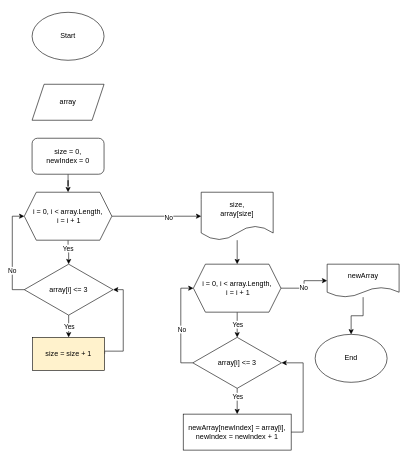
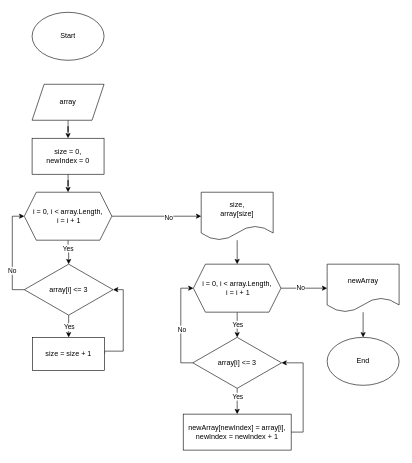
  <mxCell id="0" />
  <mxCell id="1" parent="0" />
  <mxCell id="2" value="Start" style="ellipse;whiteSpace=wrap;html=1;" parent="1" vertex="1"><mxGeometry x="53" y="20" width="120" height="80" as="geometry" /></mxCell>
+ <mxCell id="3" value="" style="edgeStyle=orthogonalEdgeStyle;rounded=0;orthogonalLoop=1;jettySize=auto;html=1;" parent="1" source="4" target="6" edge="1"><mxGeometry relative="1" as="geometry" /></mxCell>
  <mxCell id="4" value="array" style="shape=parallelogram;perimeter=parallelogramPerimeter;whiteSpace=wrap;html=1;fixedSize=1;" parent="1" vertex="1"><mxGeometry x="53" y="140" width="120" height="60" as="geometry" /></mxCell>
  <mxCell id="5" value="" style="edgeStyle=orthogonalEdgeStyle;rounded=0;orthogonalLoop=1;jettySize=auto;html=1;" parent="1" source="6" target="11" edge="1"><mxGeometry relative="1" as="geometry" /></mxCell>
- <mxCell id="6" value="size = 0,&lt;br&gt;newIndex = 0" style="whiteSpace=wrap;html=1;rounded=1;" parent="1" vertex="1"><mxGeometry x="53" y="230" width="120" height="60" as="geometry" /></mxCell>
+ <mxCell id="6" value="size = 0,&lt;br&gt;newIndex = 0" style="rounded=0;whiteSpace=wrap;html=1;" parent="1" vertex="1"><mxGeometry x="53" y="230" width="120" height="60" as="geometry" /></mxCell>
  <mxCell id="7" value="" style="edgeStyle=orthogonalEdgeStyle;rounded=0;orthogonalLoop=1;jettySize=auto;html=1;" parent="1" source="11" target="16" edge="1"><mxGeometry relative="1" as="geometry" /></mxCell>
  <mxCell id="8" value="Yes" style="edgeLabel;html=1;align=center;verticalAlign=middle;resizable=0;points=[];" parent="7" vertex="1" connectable="0"><mxGeometry x="-0.35" y="-1" relative="1" as="geometry"><mxPoint as="offset" /></mxGeometry></mxCell>
  <mxCell id="9" value="" style="edgeStyle=orthogonalEdgeStyle;rounded=0;orthogonalLoop=1;jettySize=auto;html=1;" parent="1" source="11" target="35" edge="1"><mxGeometry relative="1" as="geometry" /></mxCell>
  <mxCell id="10" value="No" style="edgeLabel;html=1;align=center;verticalAlign=middle;resizable=0;points=[];" parent="9" vertex="1" connectable="0"><mxGeometry x="0.266" y="-2" relative="1" as="geometry"><mxPoint as="offset" /></mxGeometry></mxCell>
  <mxCell id="11" value="i = 0, i &amp;lt; array.Length,&lt;br&gt;&amp;nbsp;i = i + 1" style="shape=hexagon;perimeter=hexagonPerimeter2;whiteSpace=wrap;html=1;fixedSize=1;" parent="1" vertex="1"><mxGeometry x="40" y="320" width="146" height="80" as="geometry" /></mxCell>
  <mxCell id="12" value="" style="edgeStyle=orthogonalEdgeStyle;rounded=0;orthogonalLoop=1;jettySize=auto;html=1;" parent="1" source="16" target="18" edge="1"><mxGeometry relative="1" as="geometry" /></mxCell>
  <mxCell id="13" value="Yes" style="edgeLabel;html=1;align=center;verticalAlign=middle;resizable=0;points=[];" parent="12" vertex="1" connectable="0"><mxGeometry x="0.167" relative="1" as="geometry"><mxPoint as="offset" /></mxGeometry></mxCell>
  <mxCell id="14" style="edgeStyle=orthogonalEdgeStyle;rounded=0;orthogonalLoop=1;jettySize=auto;html=1;entryX=0;entryY=0.5;entryDx=0;entryDy=0;" parent="1" source="16" target="11" edge="1"><mxGeometry relative="1" as="geometry"><Array as="points"><mxPoint x="20" y="483" /><mxPoint x="20" y="360" /></Array></mxGeometry></mxCell>
  <mxCell id="15" value="No" style="edgeLabel;html=1;align=center;verticalAlign=middle;resizable=0;points=[];" parent="14" vertex="1" connectable="0"><mxGeometry x="-0.366" y="1" relative="1" as="geometry"><mxPoint as="offset" /></mxGeometry></mxCell>
  <mxCell id="16" value="array[i] &amp;lt;= 3" style="rhombus;whiteSpace=wrap;html=1;" parent="1" vertex="1"><mxGeometry x="40" y="440" width="148" height="85" as="geometry" /></mxCell>
  <mxCell id="17" style="edgeStyle=orthogonalEdgeStyle;rounded=0;orthogonalLoop=1;jettySize=auto;html=1;entryX=1;entryY=0.5;entryDx=0;entryDy=0;exitX=1;exitY=0.5;exitDx=0;exitDy=0;" parent="1" source="18" target="16" edge="1"><mxGeometry relative="1" as="geometry"><Array as="points"><mxPoint x="205" y="585" /><mxPoint x="205" y="483" /></Array></mxGeometry></mxCell>
- <mxCell id="18" value="size = size + 1" style="rounded=0;whiteSpace=wrap;html=1;fillColor=#fff2cc;" parent="1" vertex="1"><mxGeometry x="54" y="562" width="120" height="55" as="geometry" /></mxCell>
+ <mxCell id="18" value="size = size + 1" style="rounded=0;whiteSpace=wrap;html=1;" parent="1" vertex="1"><mxGeometry x="54" y="562" width="120" height="55" as="geometry" /></mxCell>
  <mxCell id="19" value="" style="edgeStyle=orthogonalEdgeStyle;rounded=0;orthogonalLoop=1;jettySize=auto;html=1;" parent="1" source="23" target="32" edge="1"><mxGeometry relative="1" as="geometry" /></mxCell>
  <mxCell id="20" value="No" style="edgeLabel;html=1;align=center;verticalAlign=middle;resizable=0;points=[];" parent="19" vertex="1" connectable="0"><mxGeometry x="-0.169" y="2" relative="1" as="geometry"><mxPoint as="offset" /></mxGeometry></mxCell>
  <mxCell id="21" value="" style="edgeStyle=orthogonalEdgeStyle;rounded=0;orthogonalLoop=1;jettySize=auto;html=1;" parent="1" source="23" target="28" edge="1"><mxGeometry relative="1" as="geometry" /></mxCell>
  <mxCell id="22" value="Yes" style="edgeLabel;html=1;align=center;verticalAlign=middle;resizable=0;points=[];" parent="21" vertex="1" connectable="0"><mxGeometry x="-0.667" relative="1" as="geometry"><mxPoint y="13" as="offset" /></mxGeometry></mxCell>
  <mxCell id="23" value="i = 0, i &amp;lt; array.Length,&lt;br&gt;&amp;nbsp;i = i + 1" style="shape=hexagon;perimeter=hexagonPerimeter2;whiteSpace=wrap;html=1;fixedSize=1;" parent="1" vertex="1"><mxGeometry x="322" y="440" width="146" height="80" as="geometry" /></mxCell>
  <mxCell id="24" style="edgeStyle=orthogonalEdgeStyle;rounded=0;orthogonalLoop=1;jettySize=auto;html=1;entryX=0;entryY=0.5;entryDx=0;entryDy=0;exitX=0;exitY=0.5;exitDx=0;exitDy=0;" parent="1" source="28" target="23" edge="1"><mxGeometry relative="1" as="geometry" /></mxCell>
  <mxCell id="25" value="No" style="edgeLabel;html=1;align=center;verticalAlign=middle;resizable=0;points=[];" parent="24" vertex="1" connectable="0"><mxGeometry x="-0.08" y="-1" relative="1" as="geometry"><mxPoint as="offset" /></mxGeometry></mxCell>
  <mxCell id="26" value="" style="edgeStyle=orthogonalEdgeStyle;rounded=0;orthogonalLoop=1;jettySize=auto;html=1;" parent="1" source="28" target="30" edge="1"><mxGeometry relative="1" as="geometry" /></mxCell>
  <mxCell id="27" value="Yes" style="edgeLabel;html=1;align=center;verticalAlign=middle;resizable=0;points=[];" parent="26" vertex="1" connectable="0"><mxGeometry x="-0.575" y="1" relative="1" as="geometry"><mxPoint x="-1" y="4" as="offset" /></mxGeometry></mxCell>
  <mxCell id="28" value="array[i] &amp;lt;= 3" style="rhombus;whiteSpace=wrap;html=1;" parent="1" vertex="1"><mxGeometry x="321" y="562" width="148" height="85" as="geometry" /></mxCell>
  <mxCell id="29" style="edgeStyle=orthogonalEdgeStyle;rounded=0;orthogonalLoop=1;jettySize=auto;html=1;entryX=1;entryY=0.5;entryDx=0;entryDy=0;exitX=1;exitY=0.5;exitDx=0;exitDy=0;" parent="1" source="30" target="28" edge="1"><mxGeometry relative="1" as="geometry" /></mxCell>
  <mxCell id="30" value="newArray[newIndex] = array[i],&lt;br&gt;newIndex = newIndex + 1" style="rounded=0;whiteSpace=wrap;html=1;" parent="1" vertex="1"><mxGeometry x="305" y="690" width="180" height="60" as="geometry" /></mxCell>
  <mxCell id="31" value="" style="edgeStyle=orthogonalEdgeStyle;rounded=0;orthogonalLoop=1;jettySize=auto;html=1;" parent="1" source="32" target="33" edge="1"><mxGeometry relative="1" as="geometry" /></mxCell>
- <mxCell id="32" value="newArray" style="shape=document;whiteSpace=wrap;html=1;boundedLbl=1;" parent="1" vertex="1"><mxGeometry x="545" y="440" width="120" height="55" as="geometry" /></mxCell>
- <mxCell id="33" value="End" style="ellipse;whiteSpace=wrap;html=1;" parent="1" vertex="1"><mxGeometry x="525" y="557" width="120" height="80" as="geometry" /></mxCell>
+ <mxCell id="32" value="newArray" style="shape=document;whiteSpace=wrap;html=1;boundedLbl=1;" parent="1" vertex="1"><mxGeometry x="545" y="440" width="120" height="80" as="geometry" /></mxCell>
+ <mxCell id="33" value="End" style="ellipse;whiteSpace=wrap;html=1;" parent="1" vertex="1"><mxGeometry x="545" y="562" width="120" height="80" as="geometry" /></mxCell>
  <mxCell id="34" value="" style="edgeStyle=orthogonalEdgeStyle;rounded=0;orthogonalLoop=1;jettySize=auto;html=1;" parent="1" source="35" target="23" edge="1"><mxGeometry relative="1" as="geometry" /></mxCell>
  <mxCell id="35" value="size,&lt;br style=&quot;border-color: var(--border-color);&quot;&gt;array[size]" style="shape=document;whiteSpace=wrap;html=1;boundedLbl=1;" parent="1" vertex="1"><mxGeometry x="335" y="320" width="120" height="80" as="geometry" /></mxCell>
